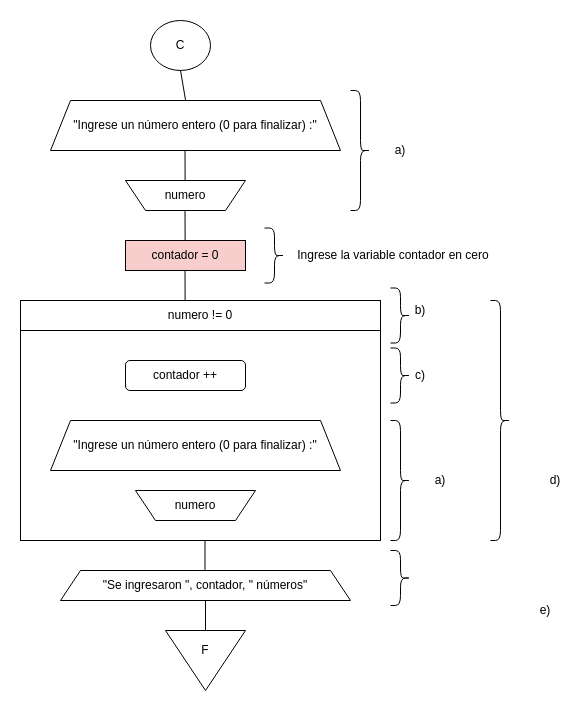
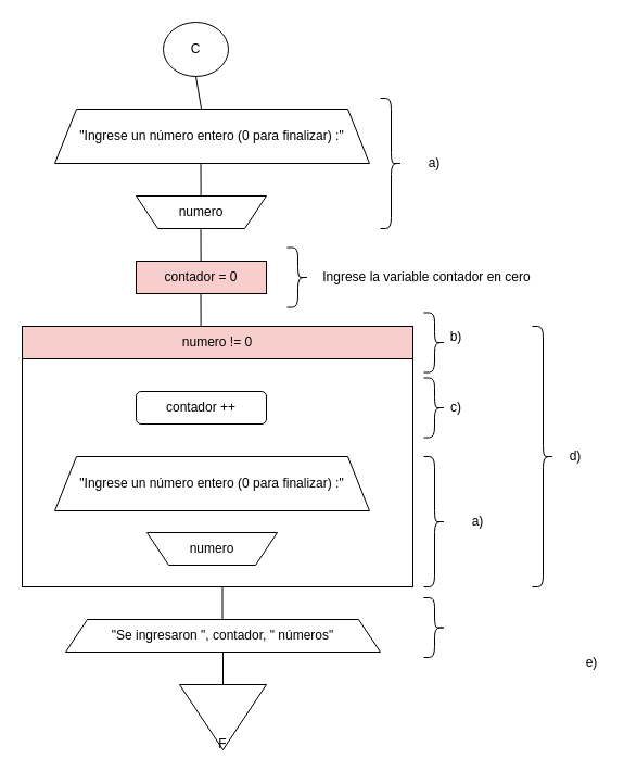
  <mxCell id="0" />
  <mxCell id="1" parent="0" />
  <mxCell id="2" value="C" style="ellipse;whiteSpace=wrap;html=1;" vertex="1" parent="1"><mxGeometry x="150" y="20" width="60" height="50" as="geometry" /></mxCell>
  <mxCell id="3" value="&lt;font style=&quot;vertical-align: inherit&quot;&gt;&lt;font style=&quot;vertical-align: inherit&quot;&gt;&quot;Ingrese un número entero (0 para finalizar) :&quot;&lt;/font&gt;&lt;/font&gt;" style="shape=trapezoid;perimeter=trapezoidPerimeter;whiteSpace=wrap;html=1;fixedSize=1;" vertex="1" parent="1"><mxGeometry x="50" y="100" width="290" height="50" as="geometry" /></mxCell>
  <mxCell id="4" value="numero" style="shape=trapezoid;perimeter=trapezoidPerimeter;whiteSpace=wrap;html=1;fixedSize=1;direction=west;" vertex="1" parent="1"><mxGeometry x="125" y="180" width="120" height="30" as="geometry" /></mxCell>
  <mxCell id="5" value="" style="endArrow=none;html=1;entryX=0.5;entryY=1;entryDx=0;entryDy=0;exitX=0.466;exitY=0;exitDx=0;exitDy=0;exitPerimeter=0;" edge="1" parent="1" source="3" target="2"><mxGeometry width="50" height="50" relative="1" as="geometry"><mxPoint x="240" y="250" as="sourcePoint" /><mxPoint x="290" y="200" as="targetPoint" /></mxGeometry></mxCell>
  <mxCell id="6" value="" style="endArrow=none;html=1;entryX=0.5;entryY=1;entryDx=0;entryDy=0;exitX=0.466;exitY=0;exitDx=0;exitDy=0;exitPerimeter=0;" edge="1" parent="1"><mxGeometry width="50" height="50" relative="1" as="geometry"><mxPoint x="184.64" y="180" as="sourcePoint" /><mxPoint x="184.5" y="150" as="targetPoint" /></mxGeometry></mxCell>
  <mxCell id="7" value="" style="shape=curlyBracket;whiteSpace=wrap;html=1;rounded=1;direction=west;" vertex="1" parent="1"><mxGeometry x="350" y="90" width="20" height="120" as="geometry" /></mxCell>
  <mxCell id="8" value="a)" style="text;html=1;strokeColor=none;fillColor=none;align=center;verticalAlign=middle;whiteSpace=wrap;rounded=0;" vertex="1" parent="1"><mxGeometry x="380" y="140" width="40" height="20" as="geometry" /></mxCell>
- <mxCell id="9" value="numero != 0" style="rounded=0;whiteSpace=wrap;html=1;" vertex="1" parent="1"><mxGeometry x="20" y="300" width="360" height="30" as="geometry" /></mxCell>
+ <mxCell id="9" value="numero != 0" style="rounded=0;whiteSpace=wrap;html=1;fillColor=#f8cecc;" vertex="1" parent="1"><mxGeometry x="20" y="300" width="360" height="30" as="geometry" /></mxCell>
  <mxCell id="10" value="" style="rounded=0;whiteSpace=wrap;html=1;" vertex="1" parent="1"><mxGeometry x="20" y="330" width="360" height="210" as="geometry" /></mxCell>
  <mxCell id="11" value="contador ++" style="whiteSpace=wrap;html=1;rounded=1;" vertex="1" parent="1"><mxGeometry x="125" y="360" width="120" height="30" as="geometry" /></mxCell>
  <mxCell id="12" value="contador = 0" style="rounded=0;whiteSpace=wrap;html=1;fillColor=#f8cecc;" vertex="1" parent="1"><mxGeometry x="125" y="240" width="120" height="30" as="geometry" /></mxCell>
  <mxCell id="13" value="" style="endArrow=none;html=1;entryX=0.5;entryY=1;entryDx=0;entryDy=0;exitX=0.466;exitY=0;exitDx=0;exitDy=0;exitPerimeter=0;" edge="1" parent="1"><mxGeometry width="50" height="50" relative="1" as="geometry"><mxPoint x="184.64" y="240" as="sourcePoint" /><mxPoint x="184.5" y="210" as="targetPoint" /></mxGeometry></mxCell>
  <mxCell id="14" value="" style="endArrow=none;html=1;entryX=0.5;entryY=1;entryDx=0;entryDy=0;exitX=0.466;exitY=0;exitDx=0;exitDy=0;exitPerimeter=0;" edge="1" parent="1"><mxGeometry width="50" height="50" relative="1" as="geometry"><mxPoint x="184.64" y="300" as="sourcePoint" /><mxPoint x="184.5" y="270" as="targetPoint" /></mxGeometry></mxCell>
  <mxCell id="15" value="" style="shape=curlyBracket;whiteSpace=wrap;html=1;rounded=1;direction=west;size=0.5;" vertex="1" parent="1"><mxGeometry x="264" y="227.5" width="20" height="55" as="geometry" /></mxCell>
  <mxCell id="16" value="Ingrese la variable contador en cero" style="text;html=1;strokeColor=none;fillColor=none;align=center;verticalAlign=middle;whiteSpace=wrap;rounded=0;" vertex="1" parent="1"><mxGeometry x="260" y="245" width="266" height="20" as="geometry" /></mxCell>
  <mxCell id="17" value="&lt;font style=&quot;vertical-align: inherit&quot;&gt;&lt;font style=&quot;vertical-align: inherit&quot;&gt;&quot;Ingrese un número entero (0 para finalizar) :&quot;&lt;/font&gt;&lt;/font&gt;" style="shape=trapezoid;perimeter=trapezoidPerimeter;whiteSpace=wrap;html=1;fixedSize=1;" vertex="1" parent="1"><mxGeometry x="50" y="420" width="290" height="50" as="geometry" /></mxCell>
  <mxCell id="18" value="numero" style="shape=trapezoid;perimeter=trapezoidPerimeter;whiteSpace=wrap;html=1;fixedSize=1;direction=west;" vertex="1" parent="1"><mxGeometry x="135" y="490" width="120" height="30" as="geometry" /></mxCell>
  <mxCell id="19" value="" style="shape=curlyBracket;whiteSpace=wrap;html=1;rounded=1;direction=west;" vertex="1" parent="1"><mxGeometry x="390" y="420" width="20" height="120" as="geometry" /></mxCell>
  <mxCell id="20" value="a)" style="text;html=1;strokeColor=none;fillColor=none;align=center;verticalAlign=middle;whiteSpace=wrap;rounded=0;" vertex="1" parent="1"><mxGeometry x="420" y="470" width="40" height="20" as="geometry" /></mxCell>
  <mxCell id="21" value="" style="shape=curlyBracket;whiteSpace=wrap;html=1;rounded=1;direction=west;size=0.5;" vertex="1" parent="1"><mxGeometry x="390" y="347.5" width="20" height="55" as="geometry" /></mxCell>
  <mxCell id="22" value="c)" style="text;html=1;strokeColor=none;fillColor=none;align=center;verticalAlign=middle;whiteSpace=wrap;rounded=0;" vertex="1" parent="1"><mxGeometry x="400" y="365" width="40" height="20" as="geometry" /></mxCell>
  <mxCell id="23" value="" style="shape=curlyBracket;whiteSpace=wrap;html=1;rounded=1;direction=west;size=0.5;" vertex="1" parent="1"><mxGeometry x="490" y="300" width="20" height="240" as="geometry" /></mxCell>
- <mxCell id="24" value="d)" style="text;html=1;strokeColor=none;fillColor=none;align=center;verticalAlign=middle;whiteSpace=wrap;rounded=0;" vertex="1" parent="1"><mxGeometry x="535" y="470" width="40" height="20" as="geometry" /></mxCell>
+ <mxCell id="24" value="d)" style="text;html=1;strokeColor=none;fillColor=none;align=center;verticalAlign=middle;whiteSpace=wrap;rounded=0;" vertex="1" parent="1"><mxGeometry x="510" y="410" width="40" height="20" as="geometry" /></mxCell>
  <mxCell id="25" value="" style="shape=curlyBracket;whiteSpace=wrap;html=1;rounded=1;direction=west;size=0.5;" vertex="1" parent="1"><mxGeometry x="390" y="287.5" width="20" height="55" as="geometry" /></mxCell>
  <mxCell id="26" value="b)" style="text;html=1;strokeColor=none;fillColor=none;align=center;verticalAlign=middle;whiteSpace=wrap;rounded=0;" vertex="1" parent="1"><mxGeometry x="400" y="300" width="40" height="20" as="geometry" /></mxCell>
  <mxCell id="27" value="&lt;font style=&quot;vertical-align: inherit&quot;&gt;&lt;font style=&quot;vertical-align: inherit&quot;&gt;&quot;Se ingresaron &quot;, contador, &quot; números&quot;&lt;/font&gt;&lt;/font&gt;" style="shape=trapezoid;perimeter=trapezoidPerimeter;whiteSpace=wrap;html=1;fixedSize=1;" vertex="1" parent="1"><mxGeometry x="60" y="570" width="290" height="30" as="geometry" /></mxCell>
  <mxCell id="28" value="" style="triangle;whiteSpace=wrap;html=1;rotation=90;" vertex="1" parent="1"><mxGeometry x="175" y="620" width="60" height="80" as="geometry" /></mxCell>
- <mxCell id="29" value="F" style="text;html=1;strokeColor=none;fillColor=none;align=center;verticalAlign=middle;whiteSpace=wrap;rounded=0;" vertex="1" parent="1"><mxGeometry x="185" y="640" width="40" height="20" as="geometry" /></mxCell>
+ <mxCell id="29" value="F" style="text;html=1;strokeColor=none;fillColor=none;align=center;verticalAlign=middle;whiteSpace=wrap;rounded=0;" vertex="1" parent="1"><mxGeometry x="185" y="675" width="40" height="20" as="geometry" /></mxCell>
  <mxCell id="30" value="" style="endArrow=none;html=1;exitX=0;exitY=0.5;exitDx=0;exitDy=0;entryX=0.5;entryY=1;entryDx=0;entryDy=0;" edge="1" parent="1" source="28" target="27"><mxGeometry width="50" height="50" relative="1" as="geometry"><mxPoint x="100" y="530" as="sourcePoint" /><mxPoint x="150" y="480" as="targetPoint" /></mxGeometry></mxCell>
  <mxCell id="31" value="" style="endArrow=none;html=1;exitX=0;exitY=0.5;exitDx=0;exitDy=0;entryX=0.5;entryY=1;entryDx=0;entryDy=0;" edge="1" parent="1"><mxGeometry width="50" height="50" relative="1" as="geometry"><mxPoint x="204.5" y="570" as="sourcePoint" /><mxPoint x="204.5" y="540" as="targetPoint" /></mxGeometry></mxCell>
  <mxCell id="32" value="" style="shape=curlyBracket;whiteSpace=wrap;html=1;rounded=1;direction=west;size=0.5;" vertex="1" parent="1"><mxGeometry x="390" y="550" width="20" height="55" as="geometry" /></mxCell>
  <mxCell id="33" value="e)" style="text;html=1;strokeColor=none;fillColor=none;align=center;verticalAlign=middle;whiteSpace=wrap;rounded=0;" vertex="1" parent="1"><mxGeometry x="525" y="600" width="40" height="20" as="geometry" /></mxCell>
